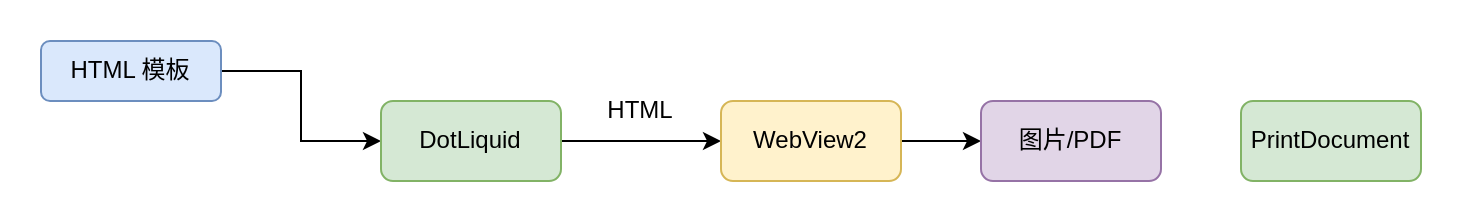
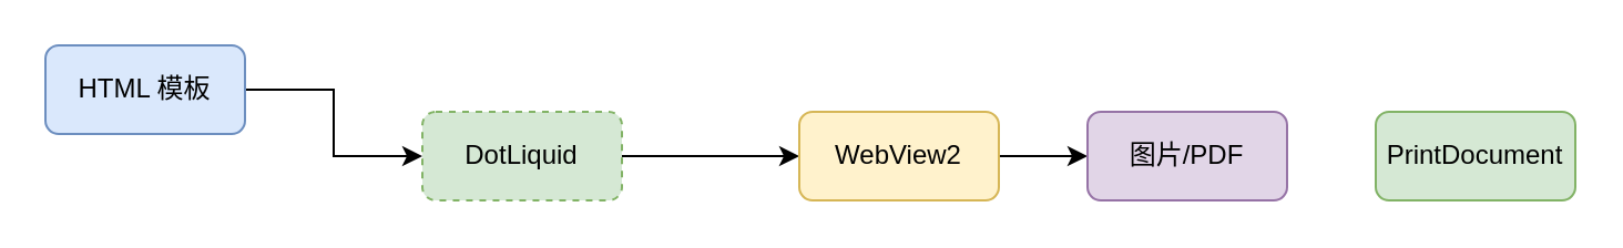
  <mxCell id="0" />
  <mxCell id="1" parent="0" />
  <mxCell id="2" style="edgeStyle=orthogonalEdgeStyle;rounded=0;orthogonalLoop=1;jettySize=auto;html=1;exitX=1;exitY=0.5;exitDx=0;exitDy=0;entryX=0;entryY=0.5;entryDx=0;entryDy=0;" edge="1" parent="1" source="3" target="5"><mxGeometry relative="1" as="geometry" /></mxCell>
- <mxCell id="3" value="HTML 模板" style="rounded=1;whiteSpace=wrap;html=1;fillColor=#dae8fc;strokeColor=#6c8ebf;" vertex="1" parent="1"><mxGeometry x="20" y="20" width="90" height="30" as="geometry" /></mxCell>
+ <mxCell id="3" value="HTML 模板" style="rounded=1;whiteSpace=wrap;html=1;fillColor=#dae8fc;strokeColor=#6c8ebf;" vertex="1" parent="1"><mxGeometry x="20" y="20" width="90" height="40" as="geometry" /></mxCell>
  <mxCell id="4" style="edgeStyle=orthogonalEdgeStyle;rounded=0;orthogonalLoop=1;jettySize=auto;html=1;exitX=1;exitY=0.5;exitDx=0;exitDy=0;entryX=0;entryY=0.5;entryDx=0;entryDy=0;" edge="1" parent="1" source="5" target="7"><mxGeometry relative="1" as="geometry" /></mxCell>
- <mxCell id="5" value="DotLiquid" style="rounded=1;whiteSpace=wrap;html=1;fillColor=#d5e8d4;strokeColor=#82b366;" vertex="1" parent="1"><mxGeometry x="190" y="50" width="90" height="40" as="geometry" /></mxCell>
+ <mxCell id="5" value="DotLiquid" style="rounded=1;whiteSpace=wrap;html=1;fillColor=#d5e8d4;strokeColor=#82b366;dashed=1;" vertex="1" parent="1"><mxGeometry x="190" y="50" width="90" height="40" as="geometry" /></mxCell>
  <mxCell id="6" style="edgeStyle=orthogonalEdgeStyle;rounded=0;orthogonalLoop=1;jettySize=auto;html=1;exitX=1;exitY=0.5;exitDx=0;exitDy=0;entryX=0;entryY=0.5;entryDx=0;entryDy=0;" edge="1" parent="1" source="7" target="8"><mxGeometry relative="1" as="geometry" /></mxCell>
  <mxCell id="7" value="WebView2" style="rounded=1;whiteSpace=wrap;html=1;fillColor=#fff2cc;strokeColor=#d6b656;" vertex="1" parent="1"><mxGeometry x="360" y="50" width="90" height="40" as="geometry" /></mxCell>
  <mxCell id="8" value="图片/PDF" style="rounded=1;whiteSpace=wrap;html=1;fillColor=#e1d5e7;strokeColor=#9673a6;" vertex="1" parent="1"><mxGeometry x="490" y="50" width="90" height="40" as="geometry" /></mxCell>
  <mxCell id="9" value="PrintDocument" style="rounded=1;whiteSpace=wrap;html=1;fillColor=#d5e8d4;strokeColor=#82b366;" vertex="1" parent="1"><mxGeometry x="620" y="50" width="90" height="40" as="geometry" /></mxCell>
- <mxCell id="10" value="HTML" style="text;html=1;strokeColor=none;fillColor=none;align=center;verticalAlign=middle;whiteSpace=wrap;rounded=0;" vertex="1" parent="1"><mxGeometry x="290" y="40" width="60" height="30" as="geometry" /></mxCell>
